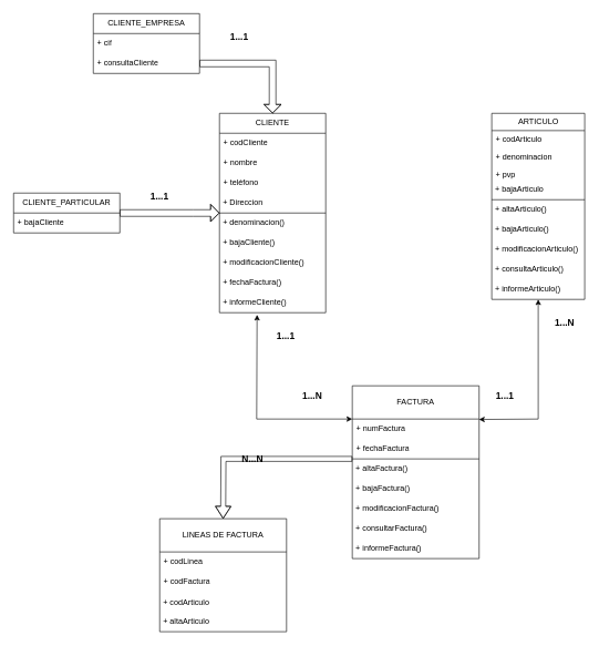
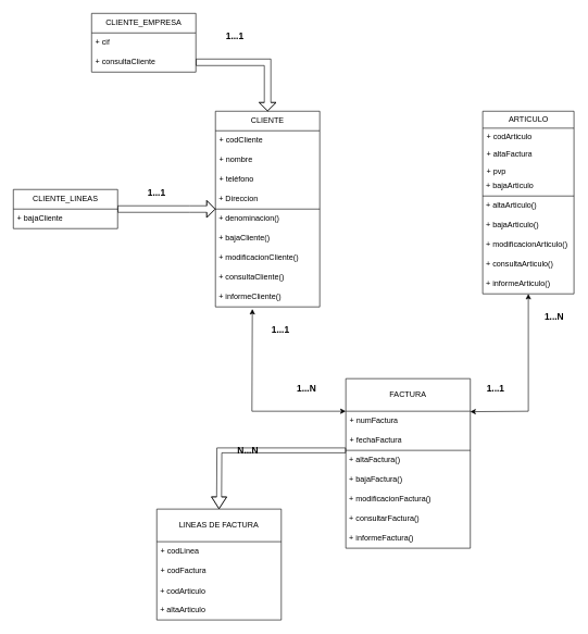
  <mxCell id="0" />
  <mxCell id="1" parent="0" />
  <mxCell id="2" value="CLIENTE" style="swimlane;fontStyle=0;childLayout=stackLayout;horizontal=1;startSize=30;horizontalStack=0;resizeParent=1;resizeParentMax=0;resizeLast=0;collapsible=1;marginBottom=0;whiteSpace=wrap;html=1;" vertex="1" parent="1"><mxGeometry x="330" y="170" width="160" height="300" as="geometry"><mxRectangle x="380" y="230" width="90" height="30" as="alternateBounds" /></mxGeometry></mxCell>
  <mxCell id="3" value="+ codCliente" style="text;strokeColor=none;fillColor=none;align=left;verticalAlign=middle;spacingLeft=4;spacingRight=4;overflow=hidden;points=[[0,0.5],[1,0.5]];portConstraint=eastwest;rotatable=0;whiteSpace=wrap;html=1;" vertex="1" parent="2"><mxGeometry y="30" width="160" height="30" as="geometry" /></mxCell>
  <mxCell id="4" value="+ nombre" style="text;strokeColor=none;fillColor=none;align=left;verticalAlign=middle;spacingLeft=4;spacingRight=4;overflow=hidden;points=[[0,0.5],[1,0.5]];portConstraint=eastwest;rotatable=0;whiteSpace=wrap;html=1;" vertex="1" parent="2"><mxGeometry y="60" width="160" height="30" as="geometry" /></mxCell>
  <mxCell id="5" value="+ teléfono" style="text;strokeColor=none;fillColor=none;align=left;verticalAlign=middle;spacingLeft=4;spacingRight=4;overflow=hidden;points=[[0,0.5],[1,0.5]];portConstraint=eastwest;rotatable=0;whiteSpace=wrap;html=1;" vertex="1" parent="2"><mxGeometry y="90" width="160" height="30" as="geometry" /></mxCell>
  <mxCell id="6" value="&amp;nbsp;+ Direccion" style="text;html=1;strokeColor=none;fillColor=none;align=left;verticalAlign=middle;whiteSpace=wrap;rounded=0;" vertex="1" parent="2"><mxGeometry y="120" width="160" height="30" as="geometry" /></mxCell>
  <mxCell id="7" value="" style="endArrow=none;html=1;rounded=0;fontSize=12;exitX=0;exitY=1;exitDx=0;exitDy=0;entryX=1;entryY=1;entryDx=0;entryDy=0;" edge="1" parent="2" source="6" target="6"><mxGeometry width="50" height="50" relative="1" as="geometry"><mxPoint x="40" y="170" as="sourcePoint" /><mxPoint x="90" y="120" as="targetPoint" /></mxGeometry></mxCell>
  <mxCell id="8" value="&amp;nbsp;+ denominacion()" style="text;html=1;strokeColor=none;fillColor=none;align=left;verticalAlign=middle;whiteSpace=wrap;rounded=0;" vertex="1" parent="2"><mxGeometry y="150" width="160" height="30" as="geometry" /></mxCell>
  <mxCell id="9" value="&amp;nbsp;+ bajaCliente()" style="text;html=1;strokeColor=none;fillColor=none;align=left;verticalAlign=middle;whiteSpace=wrap;rounded=0;" vertex="1" parent="2"><mxGeometry y="180" width="160" height="30" as="geometry" /></mxCell>
  <mxCell id="10" value="&amp;nbsp;+ modificacionCliente()" style="text;html=1;strokeColor=none;fillColor=none;align=left;verticalAlign=middle;whiteSpace=wrap;rounded=0;" vertex="1" parent="2"><mxGeometry y="210" width="160" height="30" as="geometry" /></mxCell>
- <mxCell id="11" value="&amp;nbsp;+ fechaFactura()" style="text;html=1;strokeColor=none;fillColor=none;align=left;verticalAlign=middle;whiteSpace=wrap;rounded=0;" vertex="1" parent="2"><mxGeometry y="240" width="160" height="30" as="geometry" /></mxCell>
+ <mxCell id="11" value="&amp;nbsp;+ consultaCliente()" style="text;html=1;strokeColor=none;fillColor=none;align=left;verticalAlign=middle;whiteSpace=wrap;rounded=0;" vertex="1" parent="2"><mxGeometry y="240" width="160" height="30" as="geometry" /></mxCell>
  <mxCell id="12" value="&amp;nbsp;+ informeCliente()" style="text;html=1;strokeColor=none;fillColor=none;align=left;verticalAlign=middle;whiteSpace=wrap;rounded=0;" vertex="1" parent="2"><mxGeometry y="270" width="160" height="30" as="geometry" /></mxCell>
  <mxCell id="13" value="FACTURA" style="swimlane;fontStyle=0;childLayout=stackLayout;horizontal=1;startSize=50;horizontalStack=0;resizeParent=1;resizeParentMax=0;resizeLast=0;collapsible=1;marginBottom=0;whiteSpace=wrap;html=1;movable=1;resizable=1;rotatable=1;deletable=1;editable=1;connectable=1;" vertex="1" parent="1"><mxGeometry x="530" y="580" width="191" height="260" as="geometry" /></mxCell>
  <mxCell id="14" value="+ numFactura" style="text;strokeColor=none;fillColor=none;align=left;verticalAlign=middle;spacingLeft=4;spacingRight=4;overflow=hidden;points=[[0,0.5],[1,0.5]];portConstraint=eastwest;rotatable=0;whiteSpace=wrap;html=1;" vertex="1" parent="13"><mxGeometry y="50" width="191" height="30" as="geometry" /></mxCell>
  <mxCell id="15" value="+ fechaFactura" style="text;strokeColor=none;fillColor=none;align=left;verticalAlign=middle;spacingLeft=4;spacingRight=4;overflow=hidden;points=[[0,0.5],[1,0.5]];portConstraint=eastwest;rotatable=0;whiteSpace=wrap;html=1;" vertex="1" parent="13"><mxGeometry y="80" width="191" height="30" as="geometry" /></mxCell>
  <mxCell id="16" value="&amp;nbsp;+ altaFactura()" style="text;html=1;strokeColor=none;fillColor=none;align=left;verticalAlign=middle;whiteSpace=wrap;rounded=0;" vertex="1" parent="13"><mxGeometry y="110" width="191" height="30" as="geometry" /></mxCell>
  <mxCell id="17" value="" style="endArrow=none;html=1;rounded=0;fontSize=12;exitX=0;exitY=0;exitDx=0;exitDy=0;entryX=1;entryY=0;entryDx=0;entryDy=0;" edge="1" parent="13" source="16" target="16"><mxGeometry width="50" height="50" relative="1" as="geometry"><mxPoint x="30" y="270" as="sourcePoint" /><mxPoint x="80" y="220" as="targetPoint" /></mxGeometry></mxCell>
  <mxCell id="18" value="&amp;nbsp;+ bajaFactura()" style="text;html=1;strokeColor=none;fillColor=none;align=left;verticalAlign=middle;whiteSpace=wrap;rounded=0;" vertex="1" parent="13"><mxGeometry y="140" width="191" height="30" as="geometry" /></mxCell>
  <mxCell id="19" value="&amp;nbsp;+ modificacionFactura()" style="text;html=1;strokeColor=none;fillColor=none;align=left;verticalAlign=middle;whiteSpace=wrap;rounded=0;" vertex="1" parent="13"><mxGeometry y="170" width="191" height="30" as="geometry" /></mxCell>
  <mxCell id="20" value="&amp;nbsp;+ consultarFactura()" style="text;html=1;strokeColor=none;fillColor=none;align=left;verticalAlign=middle;whiteSpace=wrap;rounded=0;" vertex="1" parent="13"><mxGeometry y="200" width="191" height="30" as="geometry" /></mxCell>
  <mxCell id="21" value="&amp;nbsp;+ informeFactura()" style="text;html=1;strokeColor=none;fillColor=none;align=left;verticalAlign=middle;whiteSpace=wrap;rounded=0;" vertex="1" parent="13"><mxGeometry y="230" width="191" height="30" as="geometry" /></mxCell>
  <mxCell id="22" value="ARTICULO" style="swimlane;fontStyle=0;childLayout=stackLayout;horizontal=1;startSize=26;fillColor=none;horizontalStack=0;resizeParent=1;resizeParentMax=0;resizeLast=0;collapsible=1;marginBottom=0;html=1;" vertex="1" parent="1"><mxGeometry x="740" y="170" width="140" height="280" as="geometry" /></mxCell>
  <mxCell id="23" value="+ codArticulo" style="text;strokeColor=none;fillColor=none;align=left;verticalAlign=top;spacingLeft=4;spacingRight=4;overflow=hidden;rotatable=0;points=[[0,0.5],[1,0.5]];portConstraint=eastwest;whiteSpace=wrap;html=1;" vertex="1" parent="22"><mxGeometry y="26" width="140" height="26" as="geometry" /></mxCell>
- <mxCell id="24" value="+ denominacion" style="text;strokeColor=none;fillColor=none;align=left;verticalAlign=top;spacingLeft=4;spacingRight=4;overflow=hidden;rotatable=0;points=[[0,0.5],[1,0.5]];portConstraint=eastwest;whiteSpace=wrap;html=1;" vertex="1" parent="22"><mxGeometry y="52" width="140" height="26" as="geometry" /></mxCell>
+ <mxCell id="24" value="+ altaFactura" style="text;strokeColor=none;fillColor=none;align=left;verticalAlign=top;spacingLeft=4;spacingRight=4;overflow=hidden;rotatable=0;points=[[0,0.5],[1,0.5]];portConstraint=eastwest;whiteSpace=wrap;html=1;" vertex="1" parent="22"><mxGeometry y="52" width="140" height="26" as="geometry" /></mxCell>
  <mxCell id="25" value="+ pvp" style="text;strokeColor=none;fillColor=none;align=left;verticalAlign=top;spacingLeft=4;spacingRight=4;overflow=hidden;rotatable=0;points=[[0,0.5],[1,0.5]];portConstraint=eastwest;whiteSpace=wrap;html=1;" vertex="1" parent="22"><mxGeometry y="78" width="140" height="22" as="geometry" /></mxCell>
  <mxCell id="26" value="&amp;nbsp;+ bajaArticulo" style="text;html=1;strokeColor=none;fillColor=none;align=left;verticalAlign=middle;whiteSpace=wrap;rounded=0;" vertex="1" parent="22"><mxGeometry y="100" width="140" height="30" as="geometry" /></mxCell>
  <mxCell id="27" value="&amp;nbsp;+ altaArticulo()" style="text;html=1;strokeColor=none;fillColor=none;align=left;verticalAlign=middle;whiteSpace=wrap;rounded=0;" vertex="1" parent="22"><mxGeometry y="130" width="140" height="30" as="geometry" /></mxCell>
  <mxCell id="28" value="" style="endArrow=none;html=1;rounded=0;fontSize=12;exitX=0;exitY=0;exitDx=0;exitDy=0;" edge="1" parent="22" source="27"><mxGeometry width="50" height="50" relative="1" as="geometry"><mxPoint x="90" y="180" as="sourcePoint" /><mxPoint x="140" y="130" as="targetPoint" /></mxGeometry></mxCell>
  <mxCell id="29" value="&amp;nbsp;+ bajaArticulo()" style="text;html=1;strokeColor=none;fillColor=none;align=left;verticalAlign=middle;whiteSpace=wrap;rounded=0;" vertex="1" parent="22"><mxGeometry y="160" width="140" height="30" as="geometry" /></mxCell>
  <mxCell id="30" value="&amp;nbsp;+ modificacionArticulo()" style="text;html=1;strokeColor=none;fillColor=none;align=left;verticalAlign=middle;whiteSpace=wrap;rounded=0;" vertex="1" parent="22"><mxGeometry y="190" width="140" height="30" as="geometry" /></mxCell>
  <mxCell id="31" value="&amp;nbsp;+ consultaArticulo()" style="text;html=1;strokeColor=none;fillColor=none;align=left;verticalAlign=middle;whiteSpace=wrap;rounded=0;" vertex="1" parent="22"><mxGeometry y="220" width="140" height="30" as="geometry" /></mxCell>
  <mxCell id="32" value="&amp;nbsp;+ informeArticulo()" style="text;html=1;strokeColor=none;fillColor=none;align=left;verticalAlign=middle;whiteSpace=wrap;rounded=0;" vertex="1" parent="22"><mxGeometry y="250" width="140" height="30" as="geometry" /></mxCell>
  <mxCell id="33" value="" style="endArrow=classic;startArrow=classic;html=1;rounded=0;exitX=0.354;exitY=1.106;exitDx=0;exitDy=0;exitPerimeter=0;" edge="1" parent="1" source="12"><mxGeometry width="50" height="50" relative="1" as="geometry"><mxPoint x="386" y="520" as="sourcePoint" /><mxPoint x="530" y="630" as="targetPoint" /><Array as="points"><mxPoint x="386" y="630" /></Array></mxGeometry></mxCell>
  <mxCell id="34" value="&lt;b&gt;&lt;font style=&quot;font-size: 14px;&quot;&gt;1...1&lt;/font&gt;&lt;/b&gt;" style="text;html=1;strokeColor=none;fillColor=none;align=center;verticalAlign=middle;whiteSpace=wrap;rounded=0;" vertex="1" parent="1"><mxGeometry x="400" y="490" width="60" height="30" as="geometry" /></mxCell>
  <mxCell id="35" value="&lt;b&gt;&lt;font style=&quot;font-size: 14px;&quot;&gt;1...N&lt;/font&gt;&lt;/b&gt;" style="text;html=1;strokeColor=none;fillColor=none;align=center;verticalAlign=middle;whiteSpace=wrap;rounded=0;" vertex="1" parent="1"><mxGeometry x="440" y="580" width="60" height="30" as="geometry" /></mxCell>
  <mxCell id="36" value="" style="shape=flexArrow;endArrow=classic;html=1;rounded=0;fontSize=14;width=7.5;endSize=5.725;endWidth=14.861;entryX=0.5;entryY=0;entryDx=0;entryDy=0;exitX=0;exitY=0;exitDx=0;exitDy=0;" edge="1" parent="1" source="16" target="37"><mxGeometry width="50" height="50" relative="1" as="geometry"><mxPoint x="429.5" y="990" as="sourcePoint" /><mxPoint x="429.5" y="1090" as="targetPoint" /><Array as="points"><mxPoint x="336" y="690" /></Array></mxGeometry></mxCell>
  <mxCell id="37" value="LINEAS DE FACTURA" style="swimlane;fontStyle=0;childLayout=stackLayout;horizontal=1;startSize=50;horizontalStack=0;resizeParent=1;resizeParentMax=0;resizeLast=0;collapsible=1;marginBottom=0;whiteSpace=wrap;html=1;movable=1;resizable=1;rotatable=1;deletable=1;editable=1;connectable=1;" vertex="1" parent="1"><mxGeometry x="240" y="780" width="191" height="170" as="geometry" /></mxCell>
  <mxCell id="38" value="+ codLinea" style="text;strokeColor=none;fillColor=none;align=left;verticalAlign=middle;spacingLeft=4;spacingRight=4;overflow=hidden;points=[[0,0.5],[1,0.5]];portConstraint=eastwest;rotatable=0;whiteSpace=wrap;html=1;" vertex="1" parent="37"><mxGeometry y="50" width="191" height="30" as="geometry" /></mxCell>
  <mxCell id="39" value="+ codFactura" style="text;strokeColor=none;fillColor=none;align=left;verticalAlign=middle;spacingLeft=4;spacingRight=4;overflow=hidden;points=[[0,0.5],[1,0.5]];portConstraint=eastwest;rotatable=0;whiteSpace=wrap;html=1;" vertex="1" parent="37"><mxGeometry y="80" width="191" height="30" as="geometry" /></mxCell>
  <mxCell id="40" value="&lt;span style=&quot;font-size: 12px;&quot;&gt;&amp;nbsp;+ codArticulo&lt;/span&gt;" style="text;html=1;strokeColor=none;fillColor=none;align=left;verticalAlign=middle;whiteSpace=wrap;rounded=0;fontSize=14;" vertex="1" parent="37"><mxGeometry y="110" width="191" height="30" as="geometry" /></mxCell>
  <mxCell id="41" value="&amp;nbsp;+ altaArticulo" style="text;html=1;strokeColor=none;fillColor=none;align=left;verticalAlign=middle;whiteSpace=wrap;rounded=0;fontSize=12;" vertex="1" parent="37"><mxGeometry y="140" width="191" height="30" as="geometry" /></mxCell>
  <mxCell id="42" value="&lt;b&gt;&lt;font style=&quot;font-size: 14px;&quot;&gt;N...N&lt;/font&gt;&lt;/b&gt;" style="text;html=1;strokeColor=none;fillColor=none;align=center;verticalAlign=middle;whiteSpace=wrap;rounded=0;" vertex="1" parent="1"><mxGeometry x="350" y="675" width="60" height="30" as="geometry" /></mxCell>
  <mxCell id="43" value="CLIENTE_EMPRESA" style="swimlane;fontStyle=0;childLayout=stackLayout;horizontal=1;startSize=30;horizontalStack=0;resizeParent=1;resizeParentMax=0;resizeLast=0;collapsible=1;marginBottom=0;whiteSpace=wrap;html=1;" vertex="1" parent="1"><mxGeometry y="20" width="160" height="90" as="geometry" x="140"><mxRectangle x="380" y="230" width="90" height="30" as="alternateBounds" /></mxGeometry></mxCell>
  <mxCell id="44" value="+ cif" style="text;strokeColor=none;fillColor=none;align=left;verticalAlign=middle;spacingLeft=4;spacingRight=4;overflow=hidden;points=[[0,0.5],[1,0.5]];portConstraint=eastwest;rotatable=0;whiteSpace=wrap;html=1;" vertex="1" parent="43"><mxGeometry y="30" width="160" height="30" as="geometry" /></mxCell>
  <mxCell id="45" value="+ consultaCliente" style="text;strokeColor=none;fillColor=none;align=left;verticalAlign=middle;spacingLeft=4;spacingRight=4;overflow=hidden;points=[[0,0.5],[1,0.5]];portConstraint=eastwest;rotatable=0;whiteSpace=wrap;html=1;" vertex="1" parent="43"><mxGeometry y="60" width="160" height="30" as="geometry" /></mxCell>
- <mxCell id="46" value="CLIENTE_PARTICULAR" style="swimlane;fontStyle=0;childLayout=stackLayout;horizontal=1;startSize=30;horizontalStack=0;resizeParent=1;resizeParentMax=0;resizeLast=0;collapsible=1;marginBottom=0;whiteSpace=wrap;html=1;" vertex="1" parent="1"><mxGeometry x="20" y="290" width="160" height="60" as="geometry"><mxRectangle x="380" y="230" width="90" height="30" as="alternateBounds" /></mxGeometry></mxCell>
+ <mxCell id="46" value="CLIENTE_LINEAS" style="swimlane;fontStyle=0;childLayout=stackLayout;horizontal=1;startSize=30;horizontalStack=0;resizeParent=1;resizeParentMax=0;resizeLast=0;collapsible=1;marginBottom=0;whiteSpace=wrap;html=1;" vertex="1" parent="1"><mxGeometry x="20" y="290" width="160" height="60" as="geometry"><mxRectangle x="380" y="230" width="90" height="30" as="alternateBounds" /></mxGeometry></mxCell>
  <mxCell id="47" value="+ bajaCliente" style="text;strokeColor=none;fillColor=none;align=left;verticalAlign=middle;spacingLeft=4;spacingRight=4;overflow=hidden;points=[[0,0.5],[1,0.5]];portConstraint=eastwest;rotatable=0;whiteSpace=wrap;html=1;" vertex="1" parent="46"><mxGeometry y="30" width="160" height="30" as="geometry" /></mxCell>
  <mxCell id="48" value="" style="shape=flexArrow;endArrow=classic;html=1;rounded=0;fontSize=12;exitX=1;exitY=0.5;exitDx=0;exitDy=0;endWidth=15;endSize=3.942;" edge="1" parent="1" source="45"><mxGeometry width="50" height="50" relative="1" as="geometry"><mxPoint x="380" y="90" as="sourcePoint" /><mxPoint x="410" y="170" as="targetPoint" /><Array as="points"><mxPoint x="410" y="95" /></Array></mxGeometry></mxCell>
  <mxCell id="49" value="" style="shape=flexArrow;endArrow=classic;html=1;rounded=0;fontSize=12;endWidth=15;endSize=3.942;" edge="1" parent="1"><mxGeometry width="50" height="50" relative="1" as="geometry"><mxPoint x="180" y="320" as="sourcePoint" /><mxPoint x="330" y="320" as="targetPoint" /><Array as="points"><mxPoint x="290" y="320" /></Array></mxGeometry></mxCell>
  <mxCell id="50" value="&lt;b&gt;&lt;font style=&quot;font-size: 14px;&quot;&gt;1...1&lt;/font&gt;&lt;/b&gt;" style="text;html=1;strokeColor=none;fillColor=none;align=center;verticalAlign=middle;whiteSpace=wrap;rounded=0;" vertex="1" parent="1"><mxGeometry x="210" y="280" width="60" height="30" as="geometry" /></mxCell>
  <mxCell id="51" value="&lt;b&gt;&lt;font style=&quot;font-size: 14px;&quot;&gt;1...1&lt;/font&gt;&lt;/b&gt;" style="text;html=1;strokeColor=none;fillColor=none;align=center;verticalAlign=middle;whiteSpace=wrap;rounded=0;" vertex="1" parent="1"><mxGeometry x="330" y="40" width="60" height="30" as="geometry" /></mxCell>
  <mxCell id="52" value="" style="endArrow=classic;startArrow=classic;html=1;rounded=0;entryX=0.999;entryY=0.022;entryDx=0;entryDy=0;entryPerimeter=0;" edge="1" parent="1" target="14"><mxGeometry width="50" height="50" relative="1" as="geometry"><mxPoint x="810" y="450" as="sourcePoint" /><mxPoint x="954" y="560.5" as="targetPoint" /><Array as="points"><mxPoint x="810" y="630" /></Array></mxGeometry></mxCell>
  <mxCell id="53" value="&lt;b&gt;&lt;font style=&quot;font-size: 14px;&quot;&gt;1...N&lt;/font&gt;&lt;/b&gt;" style="text;html=1;strokeColor=none;fillColor=none;align=center;verticalAlign=middle;whiteSpace=wrap;rounded=0;" vertex="1" parent="1"><mxGeometry x="820" y="470" width="60" height="30" as="geometry" /></mxCell>
  <mxCell id="54" value="&lt;b&gt;&lt;font style=&quot;font-size: 14px;&quot;&gt;1...1&lt;/font&gt;&lt;/b&gt;" style="text;html=1;strokeColor=none;fillColor=none;align=center;verticalAlign=middle;whiteSpace=wrap;rounded=0;" vertex="1" parent="1"><mxGeometry x="730" y="580" width="60" height="30" as="geometry" /></mxCell>
